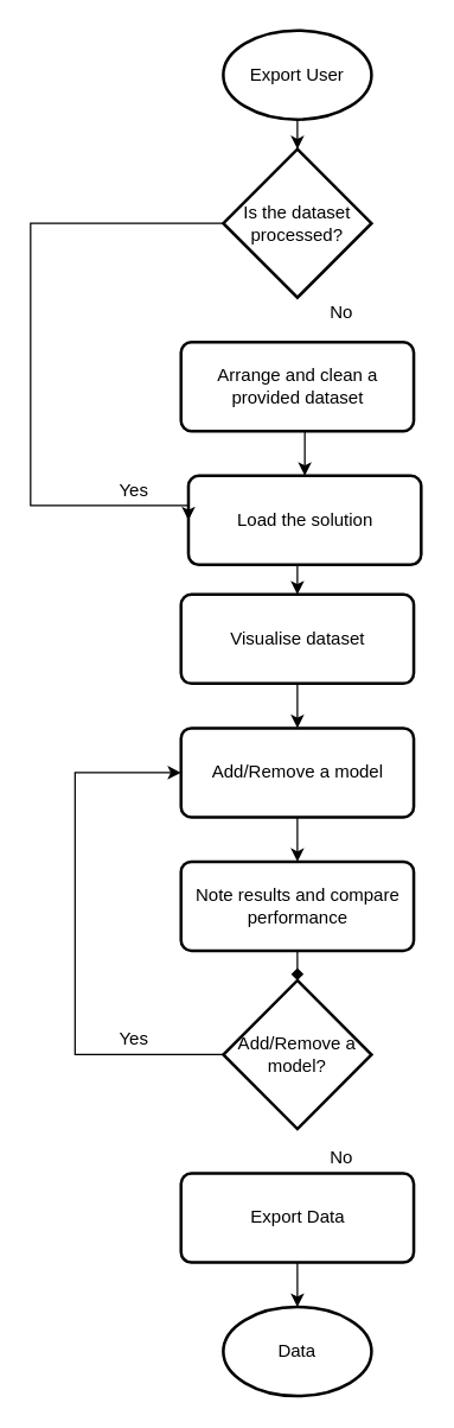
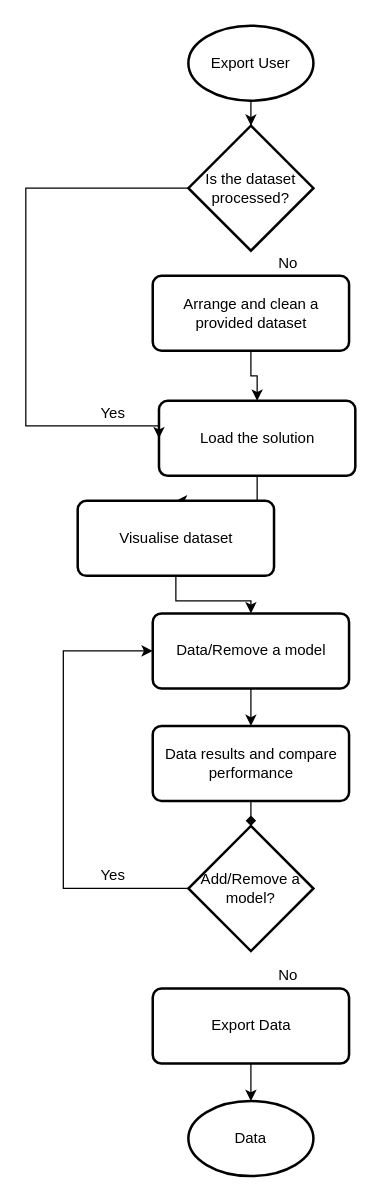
  <mxCell id="0" />
  <mxCell id="1" parent="0" />
  <mxCell id="2" style="edgeStyle=orthogonalEdgeStyle;rounded=0;orthogonalLoop=1;jettySize=auto;html=1;exitX=0.5;exitY=1;exitDx=0;exitDy=0;exitPerimeter=0;" parent="1" source="3" target="15" edge="1"><mxGeometry relative="1" as="geometry" /></mxCell>
  <mxCell id="3" value="Export User&lt;br&gt;" style="strokeWidth=2;html=1;shape=mxgraph.flowchart.start_1;whiteSpace=wrap;" parent="1" vertex="1"><mxGeometry x="150" y="20" width="100" height="60" as="geometry" /></mxCell>
  <mxCell id="4" style="edgeStyle=orthogonalEdgeStyle;rounded=0;orthogonalLoop=1;jettySize=auto;html=1;exitX=0.5;exitY=1;exitDx=0;exitDy=0;entryX=0.5;entryY=0;entryDx=0;entryDy=0;" parent="1" source="5" target="7" edge="1"><mxGeometry relative="1" as="geometry" /></mxCell>
  <mxCell id="5" value="Load the solution&lt;br&gt;" style="rounded=1;whiteSpace=wrap;html=1;absoluteArcSize=1;arcSize=14;strokeWidth=2;" parent="1" vertex="1"><mxGeometry x="126.5" y="320" width="157" height="60" as="geometry" /></mxCell>
  <mxCell id="6" style="edgeStyle=orthogonalEdgeStyle;rounded=0;orthogonalLoop=1;jettySize=auto;html=1;exitX=0.5;exitY=1;exitDx=0;exitDy=0;entryX=0.5;entryY=0;entryDx=0;entryDy=0;" parent="1" source="7" target="9" edge="1"><mxGeometry relative="1" as="geometry" /></mxCell>
- <mxCell id="7" value="Visualise dataset&lt;br&gt;" style="rounded=1;whiteSpace=wrap;html=1;absoluteArcSize=1;arcSize=14;strokeWidth=2;" parent="1" vertex="1"><mxGeometry x="121.5" y="400" width="157" height="60" as="geometry" /></mxCell>
+ <mxCell id="7" value="Visualise dataset&lt;br&gt;" style="rounded=1;whiteSpace=wrap;html=1;absoluteArcSize=1;arcSize=14;strokeWidth=2;" parent="1" vertex="1"><mxGeometry x="61.5" y="400" width="157" height="60" as="geometry" /></mxCell>
  <mxCell id="8" style="edgeStyle=orthogonalEdgeStyle;rounded=0;orthogonalLoop=1;jettySize=auto;html=1;exitX=0.5;exitY=1;exitDx=0;exitDy=0;entryX=0.5;entryY=0;entryDx=0;entryDy=0;" parent="1" source="9" target="17" edge="1"><mxGeometry relative="1" as="geometry" /></mxCell>
- <mxCell id="9" value="Add/Remove a model&lt;br&gt;" style="rounded=1;whiteSpace=wrap;html=1;absoluteArcSize=1;arcSize=14;strokeWidth=2;" parent="1" vertex="1"><mxGeometry x="121.5" y="490" width="157" height="60" as="geometry" /></mxCell>
+ <mxCell id="9" value="Data/Remove a model&lt;br&gt;" style="rounded=1;whiteSpace=wrap;html=1;absoluteArcSize=1;arcSize=14;strokeWidth=2;" parent="1" vertex="1"><mxGeometry x="121.5" y="490" width="157" height="60" as="geometry" /></mxCell>
  <mxCell id="10" style="edgeStyle=orthogonalEdgeStyle;rounded=0;orthogonalLoop=1;jettySize=auto;html=1;exitX=0.5;exitY=1;exitDx=0;exitDy=0;entryX=0.5;entryY=0;entryDx=0;entryDy=0;entryPerimeter=0;" parent="1" source="11" target="24" edge="1"><mxGeometry relative="1" as="geometry" /></mxCell>
  <mxCell id="11" value="Export Data&lt;br&gt;" style="rounded=1;whiteSpace=wrap;html=1;absoluteArcSize=1;arcSize=14;strokeWidth=2;" parent="1" vertex="1"><mxGeometry x="121.5" y="790" width="157" height="60" as="geometry" /></mxCell>
  <mxCell id="12" style="edgeStyle=orthogonalEdgeStyle;rounded=0;orthogonalLoop=1;jettySize=auto;html=1;exitX=0.5;exitY=1;exitDx=0;exitDy=0;entryX=0.5;entryY=0;entryDx=0;entryDy=0;" parent="1" source="13" target="5" edge="1"><mxGeometry relative="1" as="geometry" /></mxCell>
- <mxCell id="13" value="Arrange and clean a provided dataset&lt;br&gt;" style="rounded=1;whiteSpace=wrap;html=1;absoluteArcSize=1;arcSize=14;strokeWidth=2;" parent="1" vertex="1"><mxGeometry x="121.5" y="230" width="157" height="60" as="geometry" /></mxCell>
+ <mxCell id="13" value="Arrange and clean a provided dataset&lt;br&gt;" style="rounded=1;whiteSpace=wrap;html=1;absoluteArcSize=1;arcSize=14;strokeWidth=2;" parent="1" vertex="1"><mxGeometry x="121.5" y="220" width="157" height="60" as="geometry" /></mxCell>
  <mxCell id="14" style="edgeStyle=orthogonalEdgeStyle;rounded=0;orthogonalLoop=1;jettySize=auto;html=1;exitX=0;exitY=0.5;exitDx=0;exitDy=0;exitPerimeter=0;entryX=0;entryY=0.5;entryDx=0;entryDy=0;" parent="1" source="15" target="5" edge="1"><mxGeometry relative="1" as="geometry"><Array as="points"><mxPoint x="20" y="150" /><mxPoint x="20" y="340" /></Array></mxGeometry></mxCell>
  <mxCell id="15" value="Is the dataset processed?&lt;br&gt;" style="strokeWidth=2;html=1;shape=mxgraph.flowchart.decision;whiteSpace=wrap;" parent="1" vertex="1"><mxGeometry x="150" y="100" width="100" height="100" as="geometry" /></mxCell>
  <mxCell id="16" style="edgeStyle=orthogonalEdgeStyle;rounded=0;orthogonalLoop=1;jettySize=auto;html=1;exitX=0.5;exitY=1;exitDx=0;exitDy=0;entryX=0.5;entryY=0;entryDx=0;entryDy=0;entryPerimeter=0;endArrow=diamond;" parent="1" source="17" target="19" edge="1"><mxGeometry relative="1" as="geometry" /></mxCell>
- <mxCell id="17" value="Note results and compare performance&lt;br&gt;" style="rounded=1;whiteSpace=wrap;html=1;absoluteArcSize=1;arcSize=14;strokeWidth=2;" parent="1" vertex="1"><mxGeometry x="121.5" y="580" width="157" height="60" as="geometry" /></mxCell>
+ <mxCell id="17" value="Data results and compare performance&lt;br&gt;" style="rounded=1;whiteSpace=wrap;html=1;absoluteArcSize=1;arcSize=14;strokeWidth=2;" parent="1" vertex="1"><mxGeometry x="121.5" y="580" width="157" height="60" as="geometry" /></mxCell>
  <mxCell id="18" style="edgeStyle=orthogonalEdgeStyle;rounded=0;orthogonalLoop=1;jettySize=auto;html=1;exitX=0;exitY=0.5;exitDx=0;exitDy=0;exitPerimeter=0;entryX=0;entryY=0.5;entryDx=0;entryDy=0;" parent="1" source="19" target="9" edge="1"><mxGeometry relative="1" as="geometry"><Array as="points"><mxPoint x="50" y="710" /><mxPoint x="50" y="520" /></Array></mxGeometry></mxCell>
  <mxCell id="19" value="Add/Remove a model?&lt;br&gt;" style="strokeWidth=2;html=1;shape=mxgraph.flowchart.decision;whiteSpace=wrap;" parent="1" vertex="1"><mxGeometry x="150" y="660" width="100" height="100" as="geometry" /></mxCell>
  <mxCell id="20" value="No&lt;br&gt;" style="text;html=1;strokeColor=none;fillColor=none;align=center;verticalAlign=middle;whiteSpace=wrap;rounded=0;" parent="1" vertex="1"><mxGeometry x="210" y="200" width="40" height="20" as="geometry" /></mxCell>
  <mxCell id="21" value="Yes&lt;br&gt;" style="text;html=1;strokeColor=none;fillColor=none;align=center;verticalAlign=middle;whiteSpace=wrap;rounded=0;" parent="1" vertex="1"><mxGeometry x="70" y="320" width="40" height="20" as="geometry" /></mxCell>
  <mxCell id="22" value="No&lt;br&gt;" style="text;html=1;strokeColor=none;fillColor=none;align=center;verticalAlign=middle;whiteSpace=wrap;rounded=0;" parent="1" vertex="1"><mxGeometry x="210" y="770" width="40" height="20" as="geometry" /></mxCell>
  <mxCell id="23" value="Yes&lt;br&gt;" style="text;html=1;strokeColor=none;fillColor=none;align=center;verticalAlign=middle;whiteSpace=wrap;rounded=0;" parent="1" vertex="1"><mxGeometry x="70" y="690" width="40" height="20" as="geometry" /></mxCell>
  <mxCell id="24" value="Data&lt;br&gt;" style="strokeWidth=2;html=1;shape=mxgraph.flowchart.start_1;whiteSpace=wrap;" parent="1" vertex="1"><mxGeometry x="150" y="880" width="100" height="60" as="geometry" /></mxCell>
